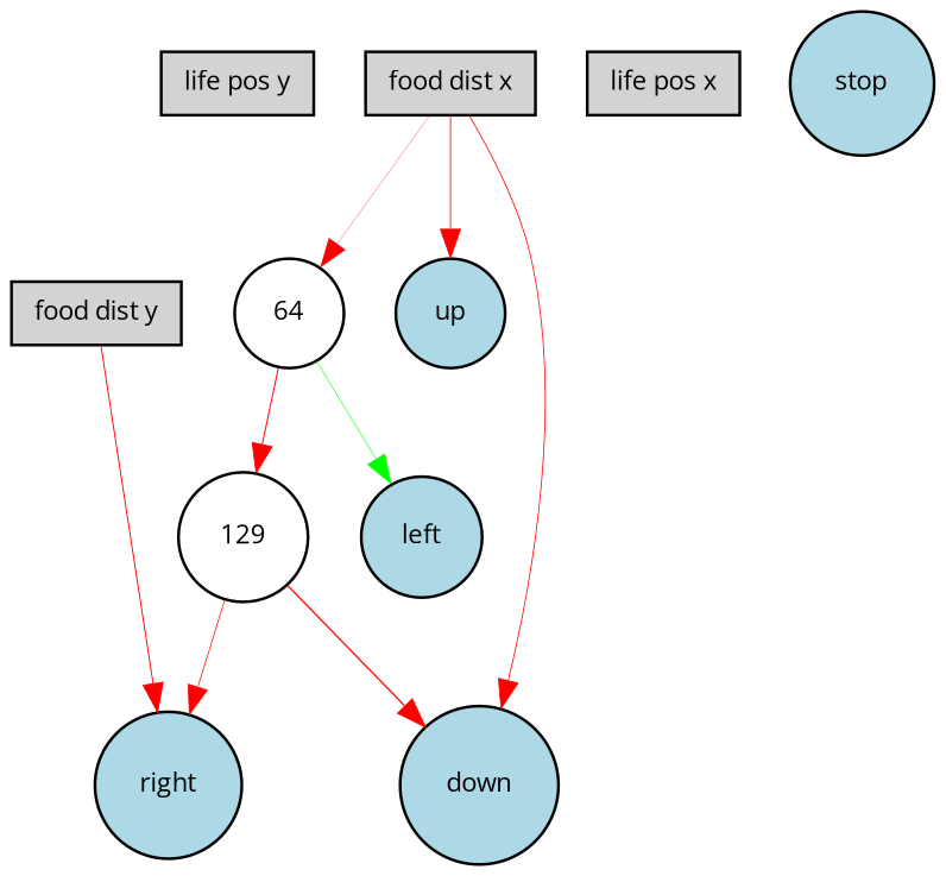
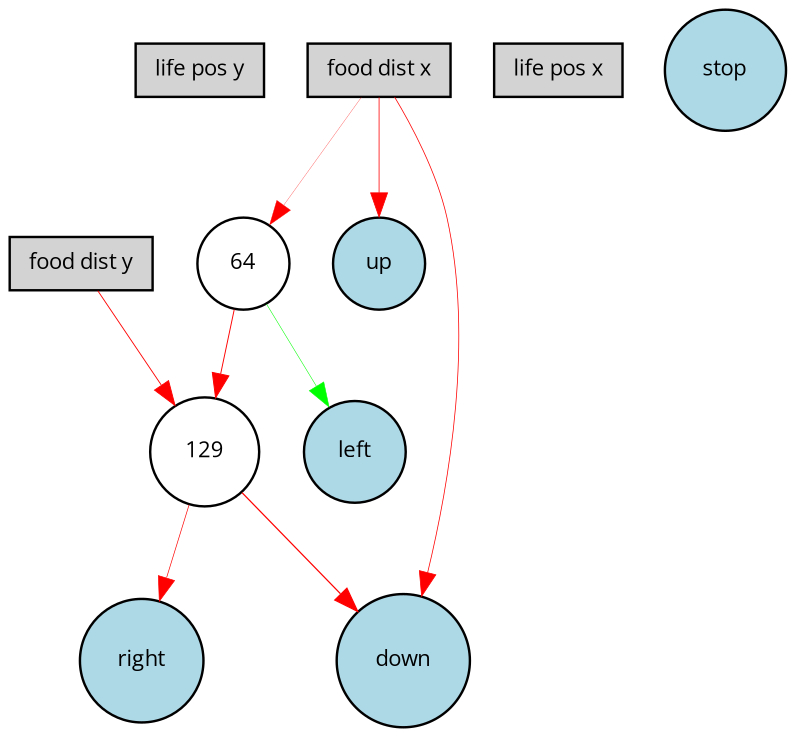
  digraph {
    fontname="Open Sans"
    node [fillcolor=lightblue fontname="Open Sans" fontsize=9 shape=circle style=filled]
    edge [color=red fontname="Open Sans" style=solid]
    "life pos y" [fillcolor=lightgray height=0.3 shape=box width=0.3]
    "food dist y" [fillcolor=lightgray height=0.3 shape=box width=0.3]
    right [height=0.3 width=0.3]
    "food dist x" [fillcolor=lightgray height=0.3 shape=box width=0.3]
    down [height=0.3 width=0.3]
    64 [fillcolor=white height=0.3 width=0.3]
    up [height=0.3 width=0.3]
    left [height=0.3 width=0.3]
    129 [fillcolor=white height=0.3 width=0.3]
    "life pos x" [fillcolor=lightgray height=0.3 shape=box width=0.3]
    stop [height=0.3 width=0.3]
-   "food dist y" -> right [penwidth=0.3684278291822942]
+   "food dist y" -> 129 [penwidth=0.3684278291822942]
    "food dist x" -> down [penwidth=0.31551889028847135]
    "food dist x" -> 64 [penwidth=0.11016677084249608]
    "food dist x" -> up [penwidth=0.3230761360404822]
    64 -> left [color=green penwidth=0.22184281479272655]
    64 -> 129 [penwidth=0.39200882242606194]
    129 -> right [penwidth=0.281281527105289]
    129 -> down [penwidth=0.5105034068137482]
  }
